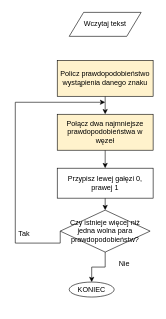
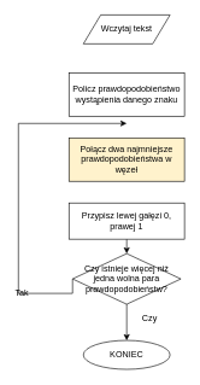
  <mxCell id="0" />
  <mxCell id="1" parent="0" />
  <mxCell id="2" value="Wczytaj tekst" style="shape=parallelogram;perimeter=parallelogramPerimeter;whiteSpace=wrap;html=1;" vertex="1" parent="1"><mxGeometry x="115" y="20" width="120" height="40" as="geometry" /></mxCell>
- <mxCell id="3" style="edgeStyle=orthogonalEdgeStyle;rounded=0;orthogonalLoop=1;jettySize=auto;html=1;exitX=0.5;exitY=1;exitDx=0;exitDy=0;entryX=0.5;entryY=0;entryDx=0;entryDy=0;" edge="1" parent="1" source="4" target="6"><mxGeometry relative="1" as="geometry" /></mxCell>
- <mxCell id="4" value="Policz prawdopodobieństwo wystąpienia danego znaku" style="rounded=0;whiteSpace=wrap;html=1;fillColor=#fff2cc;" vertex="1" parent="1"><mxGeometry x="95" y="100" width="160" height="60" as="geometry" /></mxCell>
- <mxCell id="5" style="edgeStyle=orthogonalEdgeStyle;rounded=0;orthogonalLoop=1;jettySize=auto;html=1;exitX=0.5;exitY=1;exitDx=0;exitDy=0;entryX=0.5;entryY=0;entryDx=0;entryDy=0;" edge="1" parent="1" source="6" target="8"><mxGeometry relative="1" as="geometry" /></mxCell>
+ <mxCell id="4" value="Policz prawdopodobieństwo wystąpienia danego znaku" style="rounded=0;whiteSpace=wrap;html=1;" vertex="1" parent="1"><mxGeometry x="95" y="100" width="160" height="60" as="geometry" /></mxCell>
  <mxCell id="6" value="Połącz dwa najmniejsze prawdopodobieństwa w węzeł" style="rounded=0;whiteSpace=wrap;html=1;fillColor=#fff2cc;" vertex="1" parent="1"><mxGeometry x="95" y="190" width="160" height="60" as="geometry" /></mxCell>
  <mxCell id="7" style="edgeStyle=orthogonalEdgeStyle;rounded=0;orthogonalLoop=1;jettySize=auto;html=1;exitX=0.5;exitY=1;exitDx=0;exitDy=0;entryX=0.5;entryY=0;entryDx=0;entryDy=0;" edge="1" parent="1" source="8" target="11"><mxGeometry relative="1" as="geometry" /></mxCell>
  <mxCell id="8" value="Przypisz lewej gałęzi 0, prawej 1" style="rounded=0;whiteSpace=wrap;html=1;" vertex="1" parent="1"><mxGeometry x="95" y="280" width="160" height="50" as="geometry" /></mxCell>
  <mxCell id="9" style="edgeStyle=orthogonalEdgeStyle;rounded=0;orthogonalLoop=1;jettySize=auto;html=1;exitX=0.5;exitY=1;exitDx=0;exitDy=0;" edge="1" parent="1" source="11" target="12"><mxGeometry relative="1" as="geometry" /></mxCell>
  <mxCell id="10" style="edgeStyle=orthogonalEdgeStyle;rounded=0;orthogonalLoop=1;jettySize=auto;html=1;exitX=0;exitY=0.5;exitDx=0;exitDy=0;" edge="1" parent="1" source="11"><mxGeometry relative="1" as="geometry"><mxPoint x="175" y="170" as="targetPoint" /><Array as="points"><mxPoint x="25" y="405" /><mxPoint x="25" y="170" /></Array></mxGeometry></mxCell>
  <mxCell id="11" value="Czy istnieje więcej niż jedna wolna para prawdopodobieństw?" style="rhombus;whiteSpace=wrap;html=1;" vertex="1" parent="1"><mxGeometry x="100" y="350" width="150" height="70" as="geometry" /></mxCell>
- <mxCell id="12" value="KONIEC" style="ellipse;whiteSpace=wrap;html=1;" vertex="1" parent="1"><mxGeometry x="115" y="470" width="75" height="25" as="geometry" /></mxCell>
- <mxCell id="13" value="Tak" style="text;html=1;strokeColor=none;fillColor=none;align=center;verticalAlign=middle;whiteSpace=wrap;rounded=0;" vertex="1" parent="1"><mxGeometry x="20" y="380" width="40" height="20" as="geometry" /></mxCell>
- <mxCell id="14" value="Nie" style="text;html=1;strokeColor=none;fillColor=none;align=center;verticalAlign=middle;whiteSpace=wrap;rounded=0;" vertex="1" parent="1"><mxGeometry x="187" y="430" width="40" height="20" as="geometry" /></mxCell>
+ <mxCell id="12" value="KONIEC" style="ellipse;whiteSpace=wrap;html=1;" vertex="1" parent="1"><mxGeometry x="115" y="470" width="120" height="40" as="geometry" /></mxCell>
+ <mxCell id="13" value="Tak" style="text;html=1;strokeColor=none;fillColor=none;align=center;verticalAlign=middle;whiteSpace=wrap;rounded=0;" vertex="1" parent="1"><mxGeometry x="10" y="395" width="40" height="20" as="geometry" /></mxCell>
+ <mxCell id="14" value="Czy" style="text;html=1;strokeColor=none;fillColor=none;align=center;verticalAlign=middle;whiteSpace=wrap;rounded=0;" vertex="1" parent="1"><mxGeometry x="187" y="430" width="40" height="20" as="geometry" /></mxCell>
